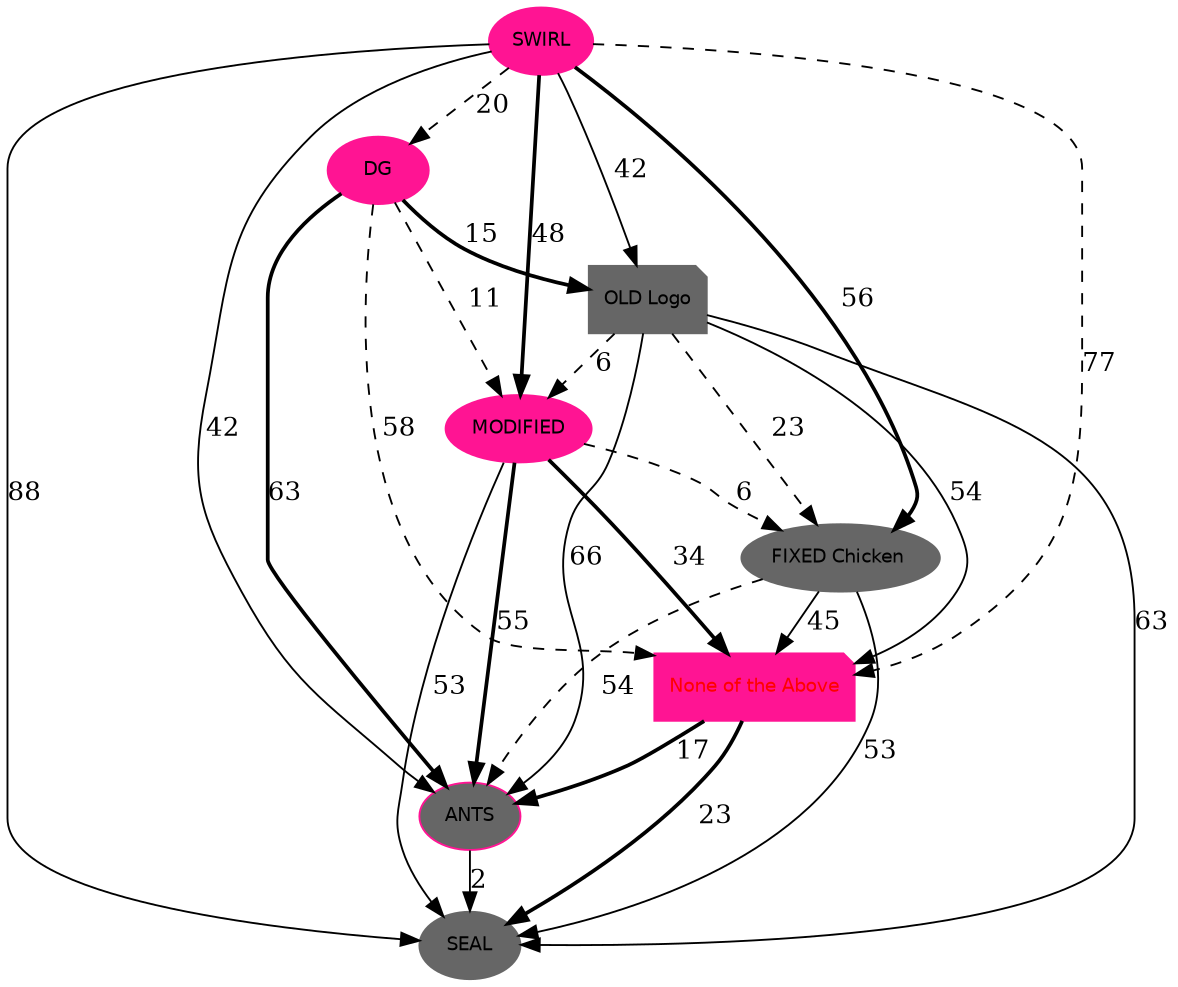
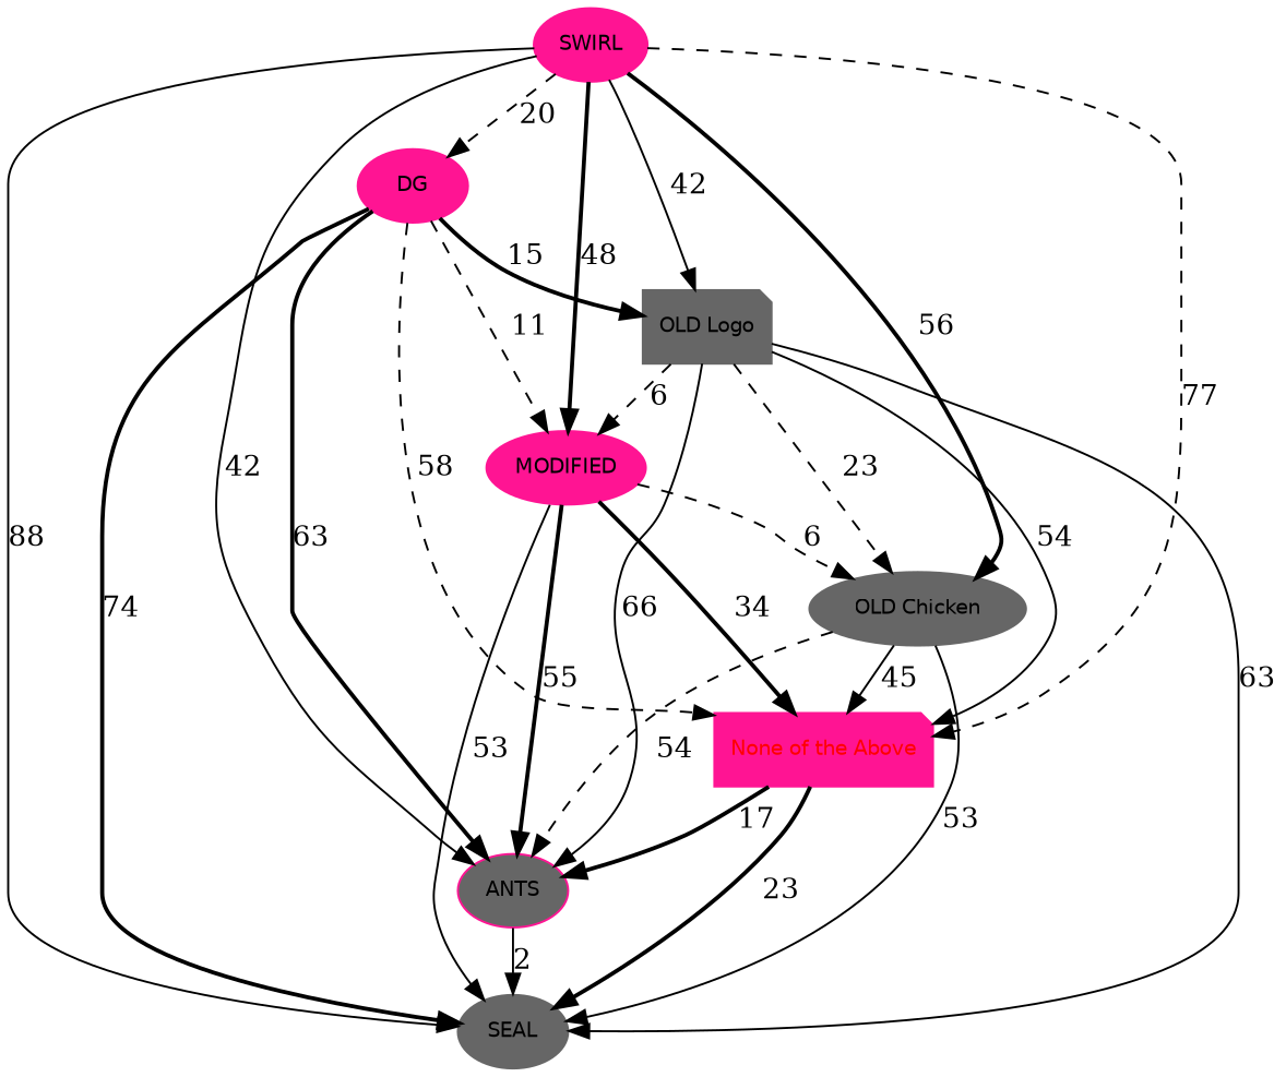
  digraph {
    ranksep=0.25
    node [color=deeppink fontname=Helvetica fontsize=10 shape=ellipse style=filled]
    edge [style=solid]
    ANTS [fillcolor=gray40]
    SEAL [color=gray40]
    SWIRL [fontcolor="Navy Blue"]
    "OLD Logo" [color=gray40 shape=note]
-   "FIXED Chicken " [color=gray40]
+   "FIXED Chicken " [color=gray40 label="OLD Chicken"]
    DG
    MODIFIED
    "None of the Above" [fontcolor=Red shape=note]
    ANTS -> SEAL [label=2]
    SWIRL -> ANTS [label=42]
    SWIRL -> SEAL [label=88]
    SWIRL -> "OLD Logo" [label=42]
    SWIRL -> "FIXED Chicken " [label=56 style=bold]
    SWIRL -> DG [label=20 style=dashed]
    SWIRL -> MODIFIED [label=48 style=bold]
    SWIRL -> "None of the Above" [label=77 style=dashed]
    "OLD Logo" -> ANTS [label=66]
    "OLD Logo" -> SEAL [label=63]
    "OLD Logo" -> "FIXED Chicken " [label=23 style=dashed]
    "OLD Logo" -> MODIFIED [label=6 style=dashed]
    "OLD Logo" -> "None of the Above" [label=54]
    "FIXED Chicken " -> ANTS [label=54 style=dashed]
    "FIXED Chicken " -> SEAL [label=53]
    "FIXED Chicken " -> "None of the Above" [label=45]
    DG -> ANTS [label=63 style=bold]
+   DG -> SEAL [label=74 style=bold]
    DG -> "OLD Logo" [label=15 style=bold]
    DG -> MODIFIED [label=11 style=dashed]
    DG -> "None of the Above" [label=58 style=dashed]
    MODIFIED -> ANTS [label=55 style=bold]
    MODIFIED -> SEAL [label=53]
    MODIFIED -> "FIXED Chicken " [label=6 style=dashed]
    MODIFIED -> "None of the Above" [label=34 style=bold]
    "None of the Above" -> ANTS [label=17 style=bold]
    "None of the Above" -> SEAL [label=23 style=bold]
  }
